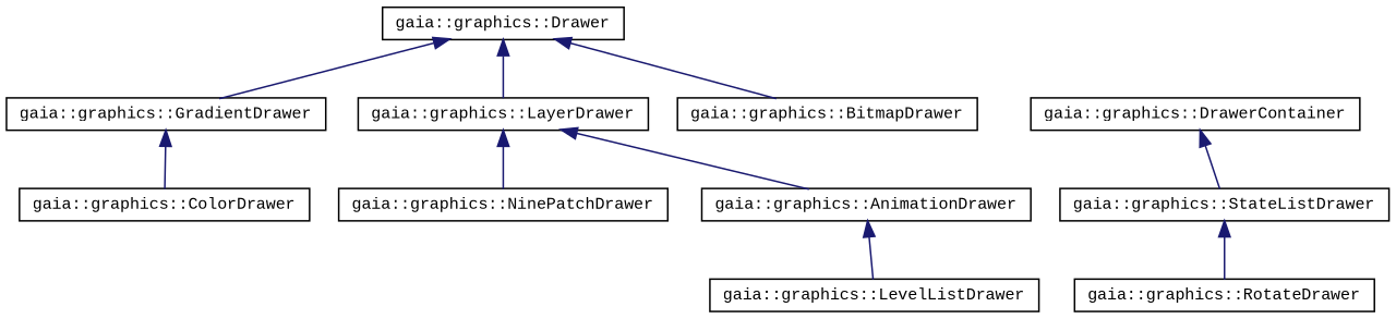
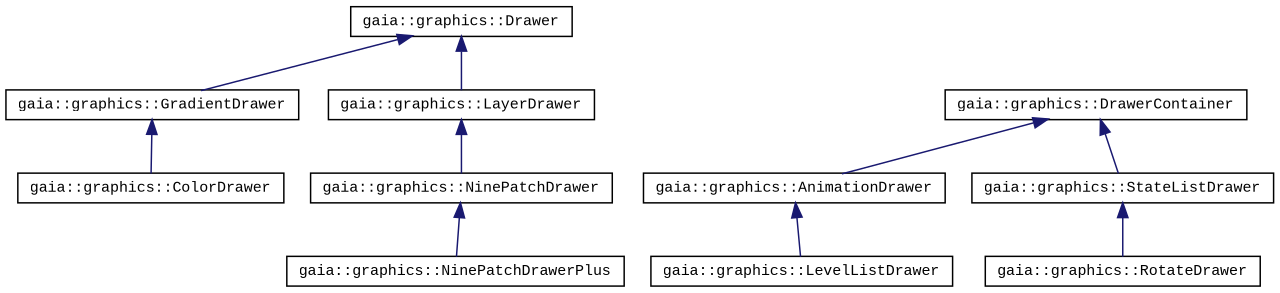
  digraph {
    fontname="Liberation Mono"
    rankdir=TB
    node [color=black fillcolor=white fontname="Liberation Mono" fontsize=10 shape=record style=filled]
    edge [color=midnightblue dir=back fontname="Liberation Mono" fontsize=10 labelfontname=Helvetica labelfontsize=10 style=solid]
    n1 [height=0.2 label="gaia::graphics::Drawer" width=0.4]
-   n2 [height=0.2 label="gaia::graphics::BitmapDrawer" width=0.4]
    n3 [height=0.2 label="gaia::graphics::GradientDrawer" width=0.4]
    n4 [height=0.2 label="gaia::graphics::LayerDrawer" width=0.4]
    n5 [height=0.2 label="gaia::graphics::ColorDrawer" width=0.4]
    n6 [height=0.2 label="gaia::graphics::DrawerContainer" width=0.4]
    n7 [height=0.2 label="gaia::graphics::AnimationDrawer" width=0.4]
    n8 [height=0.2 label="gaia::graphics::StateListDrawer" width=0.4]
    n9 [height=0.2 label="gaia::graphics::NinePatchDrawer" width=0.4]
+   n10 [height=0.2 label="gaia::graphics::NinePatchDrawerPlus" width=0.4]
    n11 [height=0.2 label="gaia::graphics::RotateDrawer" width=0.4]
    n12 [height=0.2 label="gaia::graphics::LevelListDrawer" width=0.4]
-   n1 -> n2
    n1 -> n3
    n1 -> n4
    n3 -> n5
    n4 -> n9
-   n4 -> n7
+   n6 -> n7
    n6 -> n8
    n7 -> n12
    n8 -> n11
+   n9 -> n10
  }
